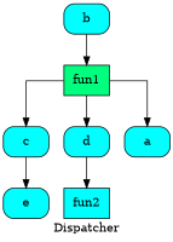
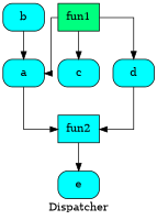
  digraph {
    label=Dispatcher
    splines=ortho
    node [fillcolor=cyan shape=Mrecord style=filled]
    n1 [label="{ b  }"]
    n2 [fillcolor=springgreen label="{ fun1  }" shape=record]
    n3 [label="{ c  }"]
    n4 [label="{ d  }"]
    n5 [label="{ a  }"]
    n6 [label="{ e  }"]
    n7 [label="{ fun2  }" shape=record]
-   n1 -> n2
+   n1 -> n5
    n2 -> n3
    n2 -> n4
    n2 -> n5
    n4 -> n7
-   n3 -> n6
+   n5 -> n7
+   n7 -> n6
  }
